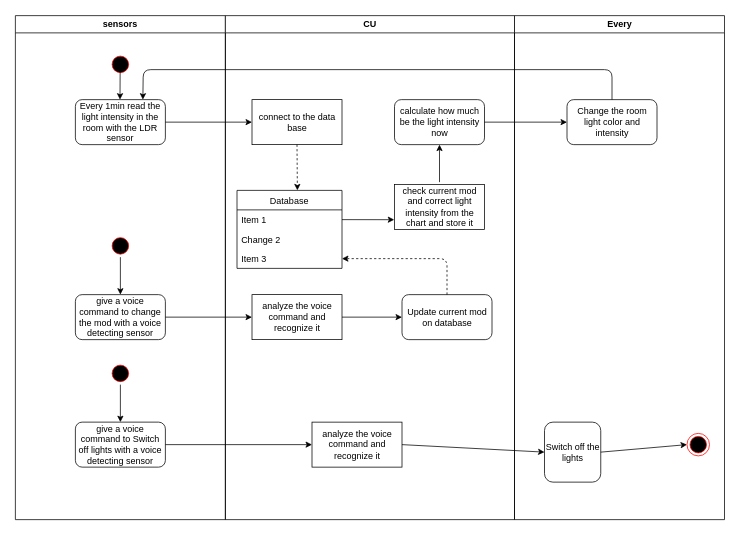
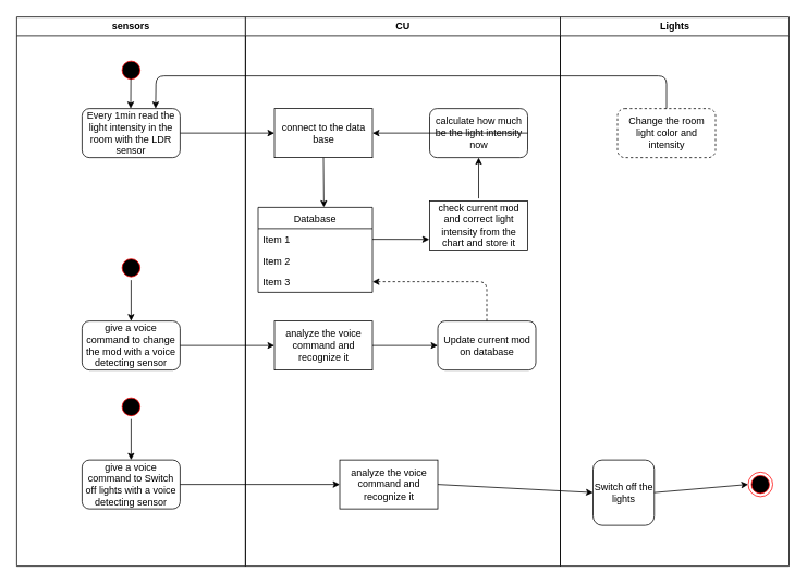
  <mxCell id="0" />
  <mxCell id="1" parent="0" />
  <mxCell id="2" value="sensors" style="swimlane;whiteSpace=wrap;startSize=23;" parent="1" vertex="1"><mxGeometry x="20" y="20" width="280" height="672" as="geometry" /></mxCell>
  <mxCell id="3" value="" style="ellipse;shape=startState;fillColor=#000000;strokeColor=#ff0000;" parent="2" vertex="1"><mxGeometry x="125" y="50" width="30" height="30" as="geometry" /></mxCell>
  <mxCell id="4" value="" style="ellipse;shape=startState;fillColor=#000000;strokeColor=#ff0000;" parent="2" vertex="1"><mxGeometry x="125" y="292" width="30" height="30" as="geometry" /></mxCell>
  <mxCell id="5" value="Every 1min read the light intensity in the room with the LDR sensor" style="rounded=1;whiteSpace=wrap;html=1;" vertex="1" parent="2"><mxGeometry x="80" y="112" width="120" height="60" as="geometry" /></mxCell>
  <mxCell id="6" value="give a voice command to change the mod with a voice detecting sensor" style="rounded=1;whiteSpace=wrap;html=1;" vertex="1" parent="2"><mxGeometry x="80" y="372" width="120" height="60" as="geometry" /></mxCell>
  <mxCell id="7" value="" style="endArrow=classic;html=1;exitX=0.5;exitY=1;exitDx=0;exitDy=0;entryX=0.5;entryY=0;entryDx=0;entryDy=0;" edge="1" parent="2" source="4" target="6"><mxGeometry width="50" height="50" relative="1" as="geometry"><mxPoint x="355.5" y="272" as="sourcePoint" /><mxPoint x="405.5" y="222" as="targetPoint" /></mxGeometry></mxCell>
  <mxCell id="8" value="" style="ellipse;shape=startState;fillColor=#000000;strokeColor=#ff0000;" vertex="1" parent="2"><mxGeometry x="125" y="462" width="30" height="30" as="geometry" /></mxCell>
  <mxCell id="9" value="give a voice command to Switch off lights with a voice detecting sensor" style="rounded=1;whiteSpace=wrap;html=1;" vertex="1" parent="2"><mxGeometry x="80" y="542" width="120" height="60" as="geometry" /></mxCell>
  <mxCell id="10" value="" style="endArrow=classic;html=1;exitX=0.5;exitY=1;exitDx=0;exitDy=0;entryX=0.5;entryY=0;entryDx=0;entryDy=0;" edge="1" parent="2" source="8" target="9"><mxGeometry width="50" height="50" relative="1" as="geometry"><mxPoint x="191" y="314" as="sourcePoint" /><mxPoint x="241" y="264" as="targetPoint" /></mxGeometry></mxCell>
  <mxCell id="11" value="CU" style="swimlane;whiteSpace=wrap" parent="1" vertex="1"><mxGeometry x="300" y="20" width="385.5" height="672" as="geometry" /></mxCell>
  <mxCell id="12" value="connect to the data base" style="rounded=0;whiteSpace=wrap;html=1;" vertex="1" parent="11"><mxGeometry x="35.5" y="112" width="120" height="60" as="geometry" /></mxCell>
  <mxCell id="13" value="Database" style="swimlane;fontStyle=0;childLayout=stackLayout;horizontal=1;startSize=26;horizontalStack=0;resizeParent=1;resizeParentMax=0;resizeLast=0;collapsible=1;marginBottom=0;" vertex="1" parent="11"><mxGeometry x="15.5" y="233" width="140" height="104" as="geometry" /></mxCell>
  <mxCell id="14" value="Item 1" style="text;strokeColor=none;fillColor=none;align=left;verticalAlign=top;spacingLeft=4;spacingRight=4;overflow=hidden;rotatable=0;points=[[0,0.5],[1,0.5]];portConstraint=eastwest;" vertex="1" parent="13"><mxGeometry y="26" width="140" height="26" as="geometry" /></mxCell>
- <mxCell id="15" value="Change 2" style="text;strokeColor=none;fillColor=none;align=left;verticalAlign=top;spacingLeft=4;spacingRight=4;overflow=hidden;rotatable=0;points=[[0,0.5],[1,0.5]];portConstraint=eastwest;" vertex="1" parent="13"><mxGeometry y="52" width="140" height="26" as="geometry" /></mxCell>
+ <mxCell id="15" value="Item 2" style="text;strokeColor=none;fillColor=none;align=left;verticalAlign=top;spacingLeft=4;spacingRight=4;overflow=hidden;rotatable=0;points=[[0,0.5],[1,0.5]];portConstraint=eastwest;" vertex="1" parent="13"><mxGeometry y="52" width="140" height="26" as="geometry" /></mxCell>
  <mxCell id="16" value="Item 3" style="text;strokeColor=none;fillColor=none;align=left;verticalAlign=top;spacingLeft=4;spacingRight=4;overflow=hidden;rotatable=0;points=[[0,0.5],[1,0.5]];portConstraint=eastwest;" vertex="1" parent="13"><mxGeometry y="78" width="140" height="26" as="geometry" /></mxCell>
- <mxCell id="17" value="" style="endArrow=classic;html=1;exitX=0.5;exitY=1;exitDx=0;exitDy=0;entryX=0.575;entryY=-0.001;entryDx=0;entryDy=0;entryPerimeter=0;dashed=1;" edge="1" parent="11" source="12" target="13"><mxGeometry width="50" height="50" relative="1" as="geometry"><mxPoint x="155.5" y="232" as="sourcePoint" /><mxPoint x="205.5" y="182" as="targetPoint" /></mxGeometry></mxCell>
+ <mxCell id="17" value="" style="endArrow=classic;html=1;exitX=0.5;exitY=1;exitDx=0;exitDy=0;entryX=0.575;entryY=-0.001;entryDx=0;entryDy=0;entryPerimeter=0;" edge="1" parent="11" source="12" target="13"><mxGeometry width="50" height="50" relative="1" as="geometry"><mxPoint x="155.5" y="232" as="sourcePoint" /><mxPoint x="205.5" y="182" as="targetPoint" /></mxGeometry></mxCell>
  <mxCell id="18" value="check current mod and correct light intensity from the chart and store it" style="rounded=0;whiteSpace=wrap;html=1;" vertex="1" parent="11"><mxGeometry x="225.5" y="225" width="120" height="60" as="geometry" /></mxCell>
  <mxCell id="19" value="" style="endArrow=classic;html=1;exitX=1;exitY=0.5;exitDx=0;exitDy=0;entryX=-0.003;entryY=0.785;entryDx=0;entryDy=0;entryPerimeter=0;" edge="1" parent="11" source="14" target="18"><mxGeometry width="50" height="50" relative="1" as="geometry"><mxPoint x="165.5" y="212" as="sourcePoint" /><mxPoint x="205.5" y="272" as="targetPoint" /></mxGeometry></mxCell>
  <mxCell id="20" value="calculate how much be the light intensity now" style="whiteSpace=wrap;html=1;rounded=1;" vertex="1" parent="11"><mxGeometry x="225.5" y="112" width="120" height="60" as="geometry" /></mxCell>
  <mxCell id="21" value="analyze the voice command and recognize it" style="rounded=0;whiteSpace=wrap;html=1;" vertex="1" parent="11"><mxGeometry x="35.5" y="372" width="120" height="60" as="geometry" /></mxCell>
  <mxCell id="22" value="Update current mod on database" style="whiteSpace=wrap;html=1;rounded=1;" vertex="1" parent="11"><mxGeometry x="235.5" y="372" width="120" height="60" as="geometry" /></mxCell>
  <mxCell id="23" value="" style="endArrow=classic;html=1;exitX=1;exitY=0.5;exitDx=0;exitDy=0;entryX=0;entryY=0.5;entryDx=0;entryDy=0;" edge="1" parent="11" source="21" target="22"><mxGeometry width="50" height="50" relative="1" as="geometry"><mxPoint x="175.5" y="402" as="sourcePoint" /><mxPoint x="225.5" y="352" as="targetPoint" /></mxGeometry></mxCell>
  <mxCell id="24" value="" style="endArrow=classic;html=1;entryX=1;entryY=0.5;entryDx=0;entryDy=0;exitX=0.5;exitY=0;exitDx=0;exitDy=0;dashed=1;" edge="1" parent="11" source="22" target="16"><mxGeometry width="50" height="50" relative="1" as="geometry"><mxPoint x="175.5" y="402" as="sourcePoint" /><mxPoint x="225.5" y="352" as="targetPoint" /><Array as="points"><mxPoint x="295.5" y="324" /></Array></mxGeometry></mxCell>
  <mxCell id="25" value="&lt;span&gt;analyze the voice command and recognize it&lt;/span&gt;" style="rounded=0;whiteSpace=wrap;html=1;" vertex="1" parent="11"><mxGeometry x="115.5" y="542" width="120" height="60" as="geometry" /></mxCell>
- <mxCell id="26" value="Every" style="swimlane;whiteSpace=wrap" parent="1" vertex="1"><mxGeometry x="685.5" y="20" width="280" height="672" as="geometry" /></mxCell>
+ <mxCell id="26" value="Lights" style="swimlane;whiteSpace=wrap" parent="1" vertex="1"><mxGeometry x="685.5" y="20" width="280" height="672" as="geometry" /></mxCell>
  <mxCell id="27" value="" style="ellipse;shape=endState;fillColor=#000000;strokeColor=#ff0000" parent="26" vertex="1"><mxGeometry x="230" y="557" width="30" height="30" as="geometry" /></mxCell>
- <mxCell id="28" value="Change the room light color and intensity" style="rounded=1;whiteSpace=wrap;html=1;" vertex="1" parent="26"><mxGeometry x="70" y="112" width="120" height="60" as="geometry" /></mxCell>
+ <mxCell id="28" value="Change the room light color and intensity" style="rounded=1;whiteSpace=wrap;html=1;dashed=1;" vertex="1" parent="26"><mxGeometry x="70" y="112" width="120" height="60" as="geometry" /></mxCell>
  <mxCell id="29" value="Switch off the lights" style="rounded=1;whiteSpace=wrap;html=1;" vertex="1" parent="26"><mxGeometry x="40" y="542" width="75" height="80" as="geometry" /></mxCell>
  <mxCell id="30" value="" style="endArrow=classic;html=1;exitX=1;exitY=0.5;exitDx=0;exitDy=0;entryX=0;entryY=0.5;entryDx=0;entryDy=0;" edge="1" parent="26" source="29" target="27"><mxGeometry width="50" height="50" relative="1" as="geometry"><mxPoint y="502" as="sourcePoint" /><mxPoint x="50" y="452" as="targetPoint" /></mxGeometry></mxCell>
  <mxCell id="31" value="" style="endArrow=classic;html=1;exitX=0.49;exitY=0.787;exitDx=0;exitDy=0;exitPerimeter=0;" edge="1" parent="1" source="3"><mxGeometry width="50" height="50" relative="1" as="geometry"><mxPoint x="350.5" y="362" as="sourcePoint" /><mxPoint x="159.5" y="132" as="targetPoint" /></mxGeometry></mxCell>
  <mxCell id="32" value="" style="endArrow=classic;html=1;exitX=1;exitY=0.5;exitDx=0;exitDy=0;entryX=0;entryY=0.5;entryDx=0;entryDy=0;" edge="1" parent="1" source="5" target="12"><mxGeometry width="50" height="50" relative="1" as="geometry"><mxPoint x="265.5" y="142" as="sourcePoint" /><mxPoint x="315.5" y="92" as="targetPoint" /></mxGeometry></mxCell>
  <mxCell id="33" value="" style="endArrow=classic;html=1;entryX=0.5;entryY=1;entryDx=0;entryDy=0;" edge="1" parent="1" target="20"><mxGeometry width="50" height="50" relative="1" as="geometry"><mxPoint x="585.5" y="242" as="sourcePoint" /><mxPoint x="605.5" y="182" as="targetPoint" /></mxGeometry></mxCell>
- <mxCell id="34" value="" style="endArrow=classic;html=1;exitX=1;exitY=0.5;exitDx=0;exitDy=0;entryX=0;entryY=0.5;entryDx=0;entryDy=0;" edge="1" parent="1" source="20" target="28"><mxGeometry width="50" height="50" relative="1" as="geometry"><mxPoint x="725.5" y="222" as="sourcePoint" /><mxPoint x="775.5" y="172" as="targetPoint" /></mxGeometry></mxCell>
+ <mxCell id="34" value="" style="endArrow=classic;html=1;exitX=1;exitY=0.5;exitDx=0;exitDy=0;" edge="1" parent="1" source="20" target="12"><mxGeometry width="50" height="50" relative="1" as="geometry"><mxPoint x="725.5" y="222" as="sourcePoint" /><mxPoint x="775.5" y="172" as="targetPoint" /></mxGeometry></mxCell>
  <mxCell id="35" value="" style="endArrow=classic;html=1;exitX=0.5;exitY=0;exitDx=0;exitDy=0;entryX=0.75;entryY=0;entryDx=0;entryDy=0;" edge="1" parent="1" source="28" target="5"><mxGeometry width="50" height="50" relative="1" as="geometry"><mxPoint x="825.5" y="92" as="sourcePoint" /><mxPoint x="195.5" y="92" as="targetPoint" /><Array as="points"><mxPoint x="815.5" y="92" /><mxPoint x="190.5" y="92" /></Array></mxGeometry></mxCell>
  <mxCell id="36" value="" style="endArrow=classic;html=1;exitX=1;exitY=0.5;exitDx=0;exitDy=0;entryX=0;entryY=0.5;entryDx=0;entryDy=0;" edge="1" parent="1" source="6" target="21"><mxGeometry width="50" height="50" relative="1" as="geometry"><mxPoint x="285.5" y="422" as="sourcePoint" /><mxPoint x="335.5" y="372" as="targetPoint" /></mxGeometry></mxCell>
  <mxCell id="37" value="" style="endArrow=classic;html=1;exitX=1;exitY=0.5;exitDx=0;exitDy=0;entryX=0;entryY=0.5;entryDx=0;entryDy=0;" edge="1" parent="1" source="25" target="29"><mxGeometry width="50" height="50" relative="1" as="geometry"><mxPoint x="745.5" y="522" as="sourcePoint" /><mxPoint x="795.5" y="472" as="targetPoint" /></mxGeometry></mxCell>
  <mxCell id="38" value="" style="endArrow=classic;html=1;exitX=1;exitY=0.5;exitDx=0;exitDy=0;entryX=0;entryY=0.5;entryDx=0;entryDy=0;" edge="1" parent="1" source="9" target="25"><mxGeometry width="50" height="50" relative="1" as="geometry"><mxPoint x="365.5" y="522" as="sourcePoint" /><mxPoint x="415.5" y="472" as="targetPoint" /></mxGeometry></mxCell>
